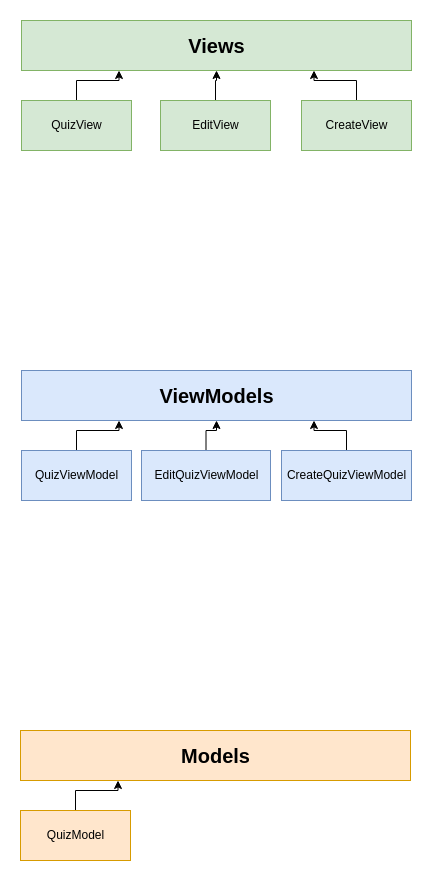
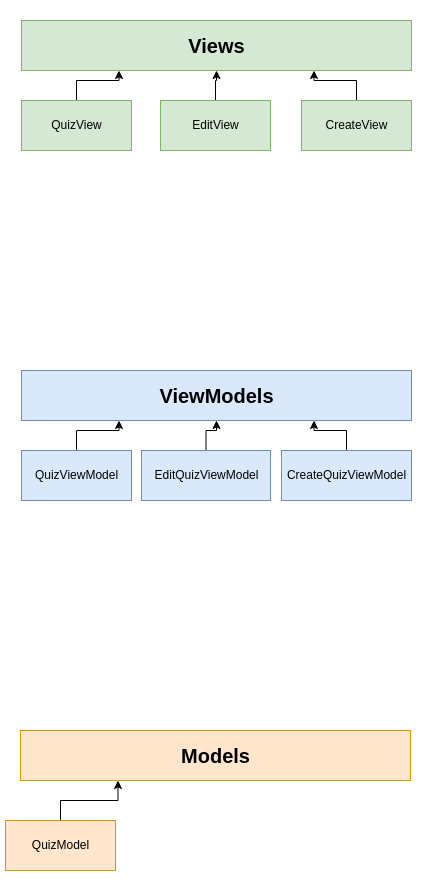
  <mxCell id="0" />
  <mxCell id="1" parent="0" />
  <mxCell id="2" value="&lt;b&gt;&lt;font style=&quot;font-size: 20px;&quot;&gt;Views&lt;/font&gt;&lt;/b&gt;" style="html=1;fillColor=#d5e8d4;strokeColor=#82b366;" vertex="1" parent="1"><mxGeometry x="21" y="20" width="390" height="50" as="geometry" /></mxCell>
  <mxCell id="3" style="edgeStyle=orthogonalEdgeStyle;rounded=0;orthogonalLoop=1;jettySize=auto;html=1;entryX=0.5;entryY=1;entryDx=0;entryDy=0;fontSize=20;" edge="1" parent="1" source="4" target="2"><mxGeometry relative="1" as="geometry"><Array as="points"><mxPoint x="215" y="80" /><mxPoint x="216" y="80" /></Array></mxGeometry></mxCell>
  <mxCell id="4" value="EditView" style="html=1;fillColor=#d5e8d4;strokeColor=#82b366;" vertex="1" parent="1"><mxGeometry x="160" y="100" width="110" height="50" as="geometry" /></mxCell>
  <mxCell id="5" style="edgeStyle=orthogonalEdgeStyle;rounded=0;orthogonalLoop=1;jettySize=auto;html=1;entryX=0.25;entryY=1;entryDx=0;entryDy=0;fontSize=20;" edge="1" parent="1" source="6" target="2"><mxGeometry relative="1" as="geometry" /></mxCell>
  <mxCell id="6" value="QuizView" style="html=1;fillColor=#d5e8d4;strokeColor=#82b366;" vertex="1" parent="1"><mxGeometry x="21" y="100" width="110" height="50" as="geometry" /></mxCell>
  <mxCell id="7" style="edgeStyle=orthogonalEdgeStyle;rounded=0;orthogonalLoop=1;jettySize=auto;html=1;entryX=0.75;entryY=1;entryDx=0;entryDy=0;fontSize=20;" edge="1" parent="1" source="8" target="2"><mxGeometry relative="1" as="geometry" /></mxCell>
  <mxCell id="8" value="CreateView" style="html=1;fillColor=#d5e8d4;strokeColor=#82b366;" vertex="1" parent="1"><mxGeometry x="301" y="100" width="110" height="50" as="geometry" /></mxCell>
  <mxCell id="9" value="&lt;b&gt;&lt;font style=&quot;font-size: 20px;&quot;&gt;ViewModels&lt;/font&gt;&lt;/b&gt;" style="html=1;fillColor=#dae8fc;strokeColor=#6c8ebf;" vertex="1" parent="1"><mxGeometry x="21" y="370" width="390" height="50" as="geometry" /></mxCell>
  <mxCell id="10" style="edgeStyle=orthogonalEdgeStyle;rounded=0;orthogonalLoop=1;jettySize=auto;html=1;entryX=0.5;entryY=1;entryDx=0;entryDy=0;fontSize=20;" edge="1" source="11" target="9" parent="1"><mxGeometry relative="1" as="geometry" /></mxCell>
  <mxCell id="11" value="EditQuizViewModel" style="html=1;fillColor=#dae8fc;strokeColor=#6c8ebf;" vertex="1" parent="1"><mxGeometry x="141" y="450" width="129" height="50" as="geometry" /></mxCell>
  <mxCell id="12" style="edgeStyle=orthogonalEdgeStyle;rounded=0;orthogonalLoop=1;jettySize=auto;html=1;entryX=0.25;entryY=1;entryDx=0;entryDy=0;fontSize=20;" edge="1" source="13" target="9" parent="1"><mxGeometry relative="1" as="geometry" /></mxCell>
  <mxCell id="13" value="QuizViewModel" style="html=1;fillColor=#dae8fc;strokeColor=#6c8ebf;" vertex="1" parent="1"><mxGeometry x="21" y="450" width="110" height="50" as="geometry" /></mxCell>
  <mxCell id="14" style="edgeStyle=orthogonalEdgeStyle;rounded=0;orthogonalLoop=1;jettySize=auto;html=1;entryX=0.75;entryY=1;entryDx=0;entryDy=0;fontSize=20;" edge="1" source="15" target="9" parent="1"><mxGeometry relative="1" as="geometry" /></mxCell>
  <mxCell id="15" value="CreateQuizViewModel" style="html=1;fillColor=#dae8fc;strokeColor=#6c8ebf;" vertex="1" parent="1"><mxGeometry x="281" y="450" width="130" height="50" as="geometry" /></mxCell>
  <mxCell id="16" value="&lt;b&gt;&lt;font style=&quot;font-size: 20px;&quot;&gt;Models&lt;/font&gt;&lt;/b&gt;" style="html=1;fillColor=#ffe6cc;strokeColor=#d79b00;" vertex="1" parent="1"><mxGeometry x="20" y="730" width="390" height="50" as="geometry" /></mxCell>
  <mxCell id="17" style="edgeStyle=orthogonalEdgeStyle;rounded=0;orthogonalLoop=1;jettySize=auto;html=1;entryX=0.25;entryY=1;entryDx=0;entryDy=0;fontSize=20;" edge="1" source="18" target="16" parent="1"><mxGeometry relative="1" as="geometry" /></mxCell>
- <mxCell id="18" value="QuizModel" style="html=1;fillColor=#ffe6cc;strokeColor=#d79b00;" vertex="1" parent="1"><mxGeometry x="20" y="810" width="110" height="50" as="geometry" /></mxCell>
+ <mxCell id="18" value="QuizModel" style="html=1;fillColor=#ffe6cc;strokeColor=#d79b00;" vertex="1" parent="1"><mxGeometry x="5" y="820" width="110" height="50" as="geometry" /></mxCell>
